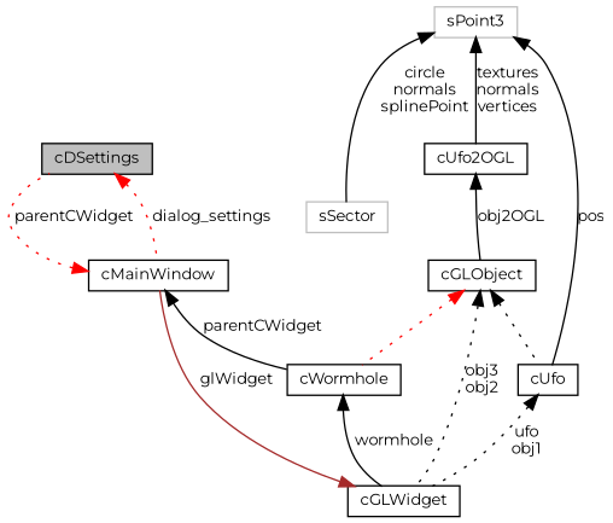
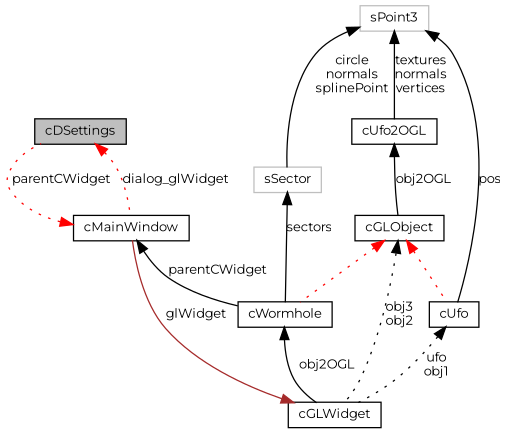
  digraph {
    fontname=Montserrat
    node [color=black fillcolor=white fontname=Montserrat fontsize=10 shape=record style=filled]
    edge [color=black dir=back fontname=Montserrat fontsize=10 labelfontname=FreeSans labelfontsize=10 style=solid]
    n1 [fillcolor=grey75 fontcolor=black height=0.2 label=cDSettings width=0.4]
    n2 [height=0.2 label=cMainWindow width=0.4]
    n3 [height=0.2 label=cWormhole width=0.4]
    n4 [height=0.2 label=cGLWidget width=0.4]
    n5 [height=0.2 label=cGLObject width=0.4]
    n6 [height=0.2 label=cUfo width=0.4]
    n7 [height=0.2 label=cUfo2OGL width=0.4]
    n8 [color=grey75 height=0.2 label=sPoint3 width=0.4]
    n9 [color=grey75 height=0.2 label=sSector width=0.4]
-   n1 -> n2 [color=red label=dialog_settings style=dotted]
+   n1 -> n2 [color=red label=dialog_glWidget style=dotted]
    n2 -> n1 [color=red label=parentCWidget style=dotted]
    n2 -> n3 [label=parentCWidget]
-   n3 -> n4 [label=wormhole]
+   n3 -> n4 [label=obj2OGL]
    n4 -> n2 [color=brown label=glWidget]
    n5 -> n3 [color=red style=dotted]
    n5 -> n4 [label="obj3\nobj2" style=dotted]
-   n5 -> n6 [style=dotted]
+   n5 -> n6 [color=red style=dotted]
    n6 -> n4 [label="ufo\nobj1" style=dotted]
    n7 -> n5 [label=obj2OGL]
    n8 -> n6 [label=pos]
    n8 -> n7 [label="textures\nnormals\nvertices"]
    n8 -> n9 [label="circle\nnormals\nsplinePoint"]
+   n9 -> n3 [label=sectors]
  }
